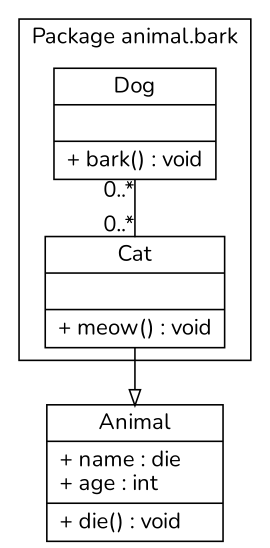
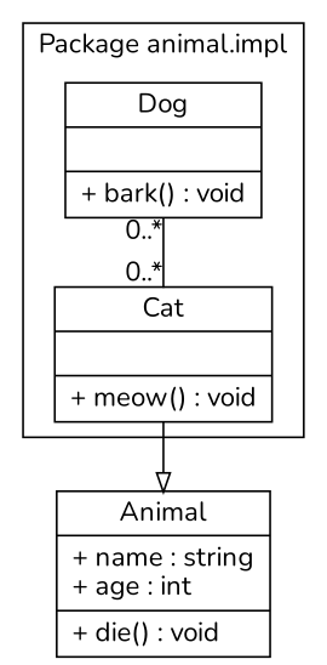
  digraph {
    fontname=Nunito
    node [fontname=Nunito shape=record]
    edge [fontname=Nunito]
    n1 [label="{Dog||+ bark() : void\l}"]
    n2 [label="{Cat||+ meow() : void\l}"]
-   n3 [label="{Animal|+ name : die\l+ age : int\l|+ die() : void\l}"]
+   n3 [label="{Animal|+ name : string\l+ age : int\l|+ die() : void\l}"]
    subgraph cluster_1 {
-     label="Package animal.bark"
+     label="Package animal.impl"
      n1
      n2
    }
    n1 -> n2 [arrowhead=none headlabel="0..*" taillabel="0..*"]
    n2 -> n3 [arrowhead=empty]
  }
